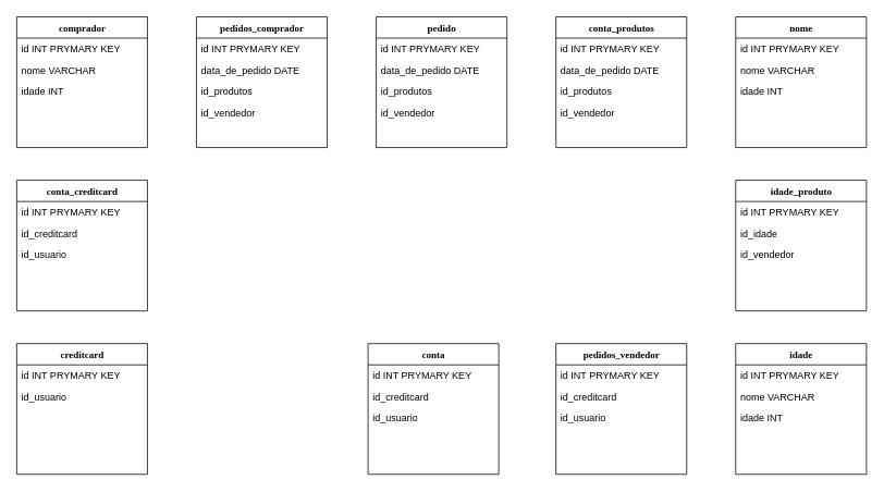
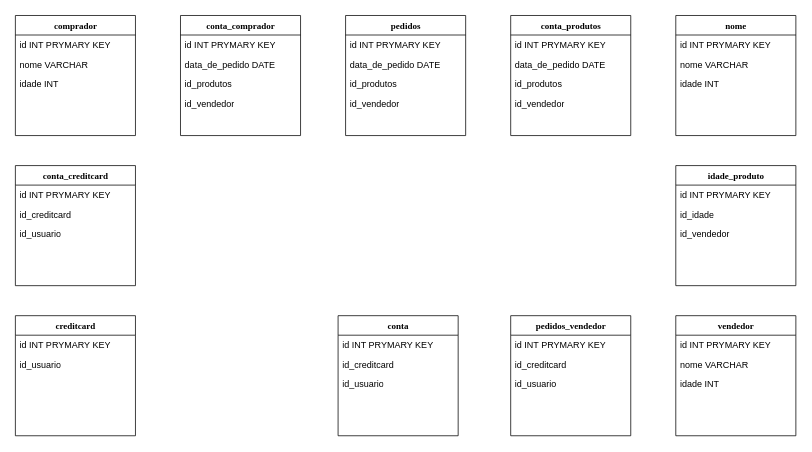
  <mxCell id="0" />
  <mxCell id="1" parent="0" />
  <mxCell id="2" value="comprador" style="swimlane;html=1;fontStyle=1;align=center;verticalAlign=top;childLayout=stackLayout;horizontal=1;startSize=26;horizontalStack=0;resizeParent=1;resizeLast=0;collapsible=1;marginBottom=0;swimlaneFillColor=#ffffff;rounded=0;shadow=0;comic=0;labelBackgroundColor=none;strokeWidth=1;fillColor=none;fontFamily=Verdana;fontSize=12" parent="1" vertex="1"><mxGeometry x="20" y="20" width="160" height="160" as="geometry" /></mxCell>
  <mxCell id="3" value="id INT PRYMARY KEY" style="text;html=1;strokeColor=none;fillColor=none;align=left;verticalAlign=top;spacingLeft=4;spacingRight=4;whiteSpace=wrap;overflow=hidden;rotatable=0;points=[[0,0.5],[1,0.5]];portConstraint=eastwest;" parent="2" vertex="1"><mxGeometry y="26" width="160" height="26" as="geometry" /></mxCell>
  <mxCell id="4" value="nome VARCHAR" style="text;html=1;strokeColor=none;fillColor=none;align=left;verticalAlign=top;spacingLeft=4;spacingRight=4;whiteSpace=wrap;overflow=hidden;rotatable=0;points=[[0,0.5],[1,0.5]];portConstraint=eastwest;" parent="2" vertex="1"><mxGeometry y="52" width="160" height="26" as="geometry" /></mxCell>
  <mxCell id="5" value="idade INT" style="text;html=1;strokeColor=none;fillColor=none;align=left;verticalAlign=top;spacingLeft=4;spacingRight=4;whiteSpace=wrap;overflow=hidden;rotatable=0;points=[[0,0.5],[1,0.5]];portConstraint=eastwest;" parent="2" vertex="1"><mxGeometry y="78" width="160" height="26" as="geometry" /></mxCell>
- <mxCell id="6" value="pedido" style="swimlane;html=1;fontStyle=1;align=center;verticalAlign=top;childLayout=stackLayout;horizontal=1;startSize=26;horizontalStack=0;resizeParent=1;resizeLast=0;collapsible=1;marginBottom=0;swimlaneFillColor=#ffffff;rounded=0;shadow=0;comic=0;labelBackgroundColor=none;strokeWidth=1;fillColor=none;fontFamily=Verdana;fontSize=12" parent="1" vertex="1"><mxGeometry x="460" y="20" width="160" height="160" as="geometry" /></mxCell>
+ <mxCell id="6" value="pedidos" style="swimlane;html=1;fontStyle=1;align=center;verticalAlign=top;childLayout=stackLayout;horizontal=1;startSize=26;horizontalStack=0;resizeParent=1;resizeLast=0;collapsible=1;marginBottom=0;swimlaneFillColor=#ffffff;rounded=0;shadow=0;comic=0;labelBackgroundColor=none;strokeWidth=1;fillColor=none;fontFamily=Verdana;fontSize=12" parent="1" vertex="1"><mxGeometry x="460" y="20" width="160" height="160" as="geometry" /></mxCell>
  <mxCell id="7" value="id INT PRYMARY KEY" style="text;html=1;strokeColor=none;fillColor=none;align=left;verticalAlign=top;spacingLeft=4;spacingRight=4;whiteSpace=wrap;overflow=hidden;rotatable=0;points=[[0,0.5],[1,0.5]];portConstraint=eastwest;" parent="6" vertex="1"><mxGeometry y="26" width="160" height="26" as="geometry" /></mxCell>
  <mxCell id="8" value="data_de_pedido DATE" style="text;html=1;strokeColor=none;fillColor=none;align=left;verticalAlign=top;spacingLeft=4;spacingRight=4;whiteSpace=wrap;overflow=hidden;rotatable=0;points=[[0,0.5],[1,0.5]];portConstraint=eastwest;" parent="6" vertex="1"><mxGeometry y="52" width="160" height="26" as="geometry" /></mxCell>
  <mxCell id="9" value="id_produtos" style="text;html=1;strokeColor=none;fillColor=none;align=left;verticalAlign=top;spacingLeft=4;spacingRight=4;whiteSpace=wrap;overflow=hidden;rotatable=0;points=[[0,0.5],[1,0.5]];portConstraint=eastwest;" parent="6" vertex="1"><mxGeometry y="78" width="160" height="26" as="geometry" /></mxCell>
  <mxCell id="10" value="id_vendedor" style="text;html=1;strokeColor=none;fillColor=none;align=left;verticalAlign=top;spacingLeft=4;spacingRight=4;whiteSpace=wrap;overflow=hidden;rotatable=0;points=[[0,0.5],[1,0.5]];portConstraint=eastwest;" parent="6" vertex="1"><mxGeometry y="104" width="160" height="26" as="geometry" /></mxCell>
  <mxCell id="11" value="nome" style="swimlane;html=1;fontStyle=1;align=center;verticalAlign=top;childLayout=stackLayout;horizontal=1;startSize=26;horizontalStack=0;resizeParent=1;resizeLast=0;collapsible=1;marginBottom=0;swimlaneFillColor=#ffffff;rounded=0;shadow=0;comic=0;labelBackgroundColor=none;strokeWidth=1;fillColor=none;fontFamily=Verdana;fontSize=12" parent="1" vertex="1"><mxGeometry x="900" y="20" width="160" height="160" as="geometry" /></mxCell>
  <mxCell id="12" value="id INT PRYMARY KEY" style="text;html=1;strokeColor=none;fillColor=none;align=left;verticalAlign=top;spacingLeft=4;spacingRight=4;whiteSpace=wrap;overflow=hidden;rotatable=0;points=[[0,0.5],[1,0.5]];portConstraint=eastwest;" parent="11" vertex="1"><mxGeometry y="26" width="160" height="26" as="geometry" /></mxCell>
  <mxCell id="13" value="nome VARCHAR" style="text;html=1;strokeColor=none;fillColor=none;align=left;verticalAlign=top;spacingLeft=4;spacingRight=4;whiteSpace=wrap;overflow=hidden;rotatable=0;points=[[0,0.5],[1,0.5]];portConstraint=eastwest;" parent="11" vertex="1"><mxGeometry y="52" width="160" height="26" as="geometry" /></mxCell>
  <mxCell id="14" value="idade INT" style="text;html=1;strokeColor=none;fillColor=none;align=left;verticalAlign=top;spacingLeft=4;spacingRight=4;whiteSpace=wrap;overflow=hidden;rotatable=0;points=[[0,0.5],[1,0.5]];portConstraint=eastwest;" parent="11" vertex="1"><mxGeometry y="78" width="160" height="26" as="geometry" /></mxCell>
  <mxCell id="15" value="conta_produtos" style="swimlane;html=1;fontStyle=1;align=center;verticalAlign=top;childLayout=stackLayout;horizontal=1;startSize=26;horizontalStack=0;resizeParent=1;resizeLast=0;collapsible=1;marginBottom=0;swimlaneFillColor=#ffffff;rounded=0;shadow=0;comic=0;labelBackgroundColor=none;strokeWidth=1;fillColor=none;fontFamily=Verdana;fontSize=12" parent="1" vertex="1"><mxGeometry x="680" y="20" width="160" height="160" as="geometry" /></mxCell>
  <mxCell id="16" value="id INT PRYMARY KEY" style="text;html=1;strokeColor=none;fillColor=none;align=left;verticalAlign=top;spacingLeft=4;spacingRight=4;whiteSpace=wrap;overflow=hidden;rotatable=0;points=[[0,0.5],[1,0.5]];portConstraint=eastwest;" parent="15" vertex="1"><mxGeometry y="26" width="160" height="26" as="geometry" /></mxCell>
  <mxCell id="17" value="data_de_pedido DATE" style="text;html=1;strokeColor=none;fillColor=none;align=left;verticalAlign=top;spacingLeft=4;spacingRight=4;whiteSpace=wrap;overflow=hidden;rotatable=0;points=[[0,0.5],[1,0.5]];portConstraint=eastwest;" parent="15" vertex="1"><mxGeometry y="52" width="160" height="26" as="geometry" /></mxCell>
  <mxCell id="18" value="id_produtos" style="text;html=1;strokeColor=none;fillColor=none;align=left;verticalAlign=top;spacingLeft=4;spacingRight=4;whiteSpace=wrap;overflow=hidden;rotatable=0;points=[[0,0.5],[1,0.5]];portConstraint=eastwest;" parent="15" vertex="1"><mxGeometry y="78" width="160" height="26" as="geometry" /></mxCell>
  <mxCell id="19" value="id_vendedor" style="text;html=1;strokeColor=none;fillColor=none;align=left;verticalAlign=top;spacingLeft=4;spacingRight=4;whiteSpace=wrap;overflow=hidden;rotatable=0;points=[[0,0.5],[1,0.5]];portConstraint=eastwest;" parent="15" vertex="1"><mxGeometry y="104" width="160" height="26" as="geometry" /></mxCell>
- <mxCell id="20" value="pedidos_comprador" style="swimlane;html=1;fontStyle=1;align=center;verticalAlign=top;childLayout=stackLayout;horizontal=1;startSize=26;horizontalStack=0;resizeParent=1;resizeLast=0;collapsible=1;marginBottom=0;swimlaneFillColor=#ffffff;rounded=0;shadow=0;comic=0;labelBackgroundColor=none;strokeWidth=1;fillColor=none;fontFamily=Verdana;fontSize=12" parent="1" vertex="1"><mxGeometry x="240" y="20" width="160" height="160" as="geometry" /></mxCell>
+ <mxCell id="20" value="conta_comprador" style="swimlane;html=1;fontStyle=1;align=center;verticalAlign=top;childLayout=stackLayout;horizontal=1;startSize=26;horizontalStack=0;resizeParent=1;resizeLast=0;collapsible=1;marginBottom=0;swimlaneFillColor=#ffffff;rounded=0;shadow=0;comic=0;labelBackgroundColor=none;strokeWidth=1;fillColor=none;fontFamily=Verdana;fontSize=12" parent="1" vertex="1"><mxGeometry x="240" y="20" width="160" height="160" as="geometry" /></mxCell>
  <mxCell id="21" value="id INT PRYMARY KEY" style="text;html=1;strokeColor=none;fillColor=none;align=left;verticalAlign=top;spacingLeft=4;spacingRight=4;whiteSpace=wrap;overflow=hidden;rotatable=0;points=[[0,0.5],[1,0.5]];portConstraint=eastwest;" parent="20" vertex="1"><mxGeometry y="26" width="160" height="26" as="geometry" /></mxCell>
  <mxCell id="22" value="data_de_pedido DATE" style="text;html=1;strokeColor=none;fillColor=none;align=left;verticalAlign=top;spacingLeft=4;spacingRight=4;whiteSpace=wrap;overflow=hidden;rotatable=0;points=[[0,0.5],[1,0.5]];portConstraint=eastwest;" parent="20" vertex="1"><mxGeometry y="52" width="160" height="26" as="geometry" /></mxCell>
  <mxCell id="23" value="id_produtos" style="text;html=1;strokeColor=none;fillColor=none;align=left;verticalAlign=top;spacingLeft=4;spacingRight=4;whiteSpace=wrap;overflow=hidden;rotatable=0;points=[[0,0.5],[1,0.5]];portConstraint=eastwest;" parent="20" vertex="1"><mxGeometry y="78" width="160" height="26" as="geometry" /></mxCell>
  <mxCell id="24" value="id_vendedor" style="text;html=1;strokeColor=none;fillColor=none;align=left;verticalAlign=top;spacingLeft=4;spacingRight=4;whiteSpace=wrap;overflow=hidden;rotatable=0;points=[[0,0.5],[1,0.5]];portConstraint=eastwest;" parent="20" vertex="1"><mxGeometry y="104" width="160" height="26" as="geometry" /></mxCell>
- <mxCell id="25" value="idade" style="swimlane;html=1;fontStyle=1;align=center;verticalAlign=top;childLayout=stackLayout;horizontal=1;startSize=26;horizontalStack=0;resizeParent=1;resizeLast=0;collapsible=1;marginBottom=0;swimlaneFillColor=#ffffff;rounded=0;shadow=0;comic=0;labelBackgroundColor=none;strokeWidth=1;fillColor=none;fontFamily=Verdana;fontSize=12" parent="1" vertex="1"><mxGeometry x="900" y="420" width="160" height="160" as="geometry"><mxRectangle x="720" y="480" width="100" height="30" as="alternateBounds" /></mxGeometry></mxCell>
+ <mxCell id="25" value="vendedor" style="swimlane;html=1;fontStyle=1;align=center;verticalAlign=top;childLayout=stackLayout;horizontal=1;startSize=26;horizontalStack=0;resizeParent=1;resizeLast=0;collapsible=1;marginBottom=0;swimlaneFillColor=#ffffff;rounded=0;shadow=0;comic=0;labelBackgroundColor=none;strokeWidth=1;fillColor=none;fontFamily=Verdana;fontSize=12" parent="1" vertex="1"><mxGeometry x="900" y="420" width="160" height="160" as="geometry"><mxRectangle x="720" y="480" width="100" height="30" as="alternateBounds" /></mxGeometry></mxCell>
  <mxCell id="26" value="id INT PRYMARY KEY" style="text;html=1;strokeColor=none;fillColor=none;align=left;verticalAlign=top;spacingLeft=4;spacingRight=4;whiteSpace=wrap;overflow=hidden;rotatable=0;points=[[0,0.5],[1,0.5]];portConstraint=eastwest;" parent="25" vertex="1"><mxGeometry y="26" width="160" height="26" as="geometry" /></mxCell>
  <mxCell id="27" value="nome VARCHAR" style="text;html=1;strokeColor=none;fillColor=none;align=left;verticalAlign=top;spacingLeft=4;spacingRight=4;whiteSpace=wrap;overflow=hidden;rotatable=0;points=[[0,0.5],[1,0.5]];portConstraint=eastwest;" parent="25" vertex="1"><mxGeometry y="52" width="160" height="26" as="geometry" /></mxCell>
  <mxCell id="28" value="idade INT" style="text;html=1;strokeColor=none;fillColor=none;align=left;verticalAlign=top;spacingLeft=4;spacingRight=4;whiteSpace=wrap;overflow=hidden;rotatable=0;points=[[0,0.5],[1,0.5]];portConstraint=eastwest;" parent="25" vertex="1"><mxGeometry y="78" width="160" height="26" as="geometry" /></mxCell>
  <mxCell id="29" value="idade_produto" style="swimlane;html=1;fontStyle=1;align=center;verticalAlign=top;childLayout=stackLayout;horizontal=1;startSize=26;horizontalStack=0;resizeParent=1;resizeLast=0;collapsible=1;marginBottom=0;swimlaneFillColor=#ffffff;rounded=0;shadow=0;comic=0;labelBackgroundColor=none;strokeWidth=1;fillColor=none;fontFamily=Verdana;fontSize=12" parent="1" vertex="1"><mxGeometry x="900" y="220" width="160" height="160" as="geometry" /></mxCell>
  <mxCell id="30" value="id INT PRYMARY KEY" style="text;html=1;strokeColor=none;fillColor=none;align=left;verticalAlign=top;spacingLeft=4;spacingRight=4;whiteSpace=wrap;overflow=hidden;rotatable=0;points=[[0,0.5],[1,0.5]];portConstraint=eastwest;" parent="29" vertex="1"><mxGeometry y="26" width="160" height="26" as="geometry" /></mxCell>
  <mxCell id="31" value="id_idade" style="text;html=1;strokeColor=none;fillColor=none;align=left;verticalAlign=top;spacingLeft=4;spacingRight=4;whiteSpace=wrap;overflow=hidden;rotatable=0;points=[[0,0.5],[1,0.5]];portConstraint=eastwest;" parent="29" vertex="1"><mxGeometry y="52" width="160" height="26" as="geometry" /></mxCell>
  <mxCell id="32" value="id_vendedor" style="text;html=1;strokeColor=none;fillColor=none;align=left;verticalAlign=top;spacingLeft=4;spacingRight=4;whiteSpace=wrap;overflow=hidden;rotatable=0;points=[[0,0.5],[1,0.5]];portConstraint=eastwest;" parent="29" vertex="1"><mxGeometry y="78" width="160" height="26" as="geometry" /></mxCell>
  <mxCell id="33" value="creditcard" style="swimlane;html=1;fontStyle=1;align=center;verticalAlign=top;childLayout=stackLayout;horizontal=1;startSize=26;horizontalStack=0;resizeParent=1;resizeLast=0;collapsible=1;marginBottom=0;swimlaneFillColor=#ffffff;rounded=0;shadow=0;comic=0;labelBackgroundColor=none;strokeWidth=1;fillColor=none;fontFamily=Verdana;fontSize=12" parent="1" vertex="1"><mxGeometry x="20" y="420" width="160" height="160" as="geometry" /></mxCell>
  <mxCell id="34" value="id INT PRYMARY KEY" style="text;html=1;strokeColor=none;fillColor=none;align=left;verticalAlign=top;spacingLeft=4;spacingRight=4;whiteSpace=wrap;overflow=hidden;rotatable=0;points=[[0,0.5],[1,0.5]];portConstraint=eastwest;" parent="33" vertex="1"><mxGeometry y="26" width="160" height="26" as="geometry" /></mxCell>
  <mxCell id="35" value="id_usuario" style="text;html=1;strokeColor=none;fillColor=none;align=left;verticalAlign=top;spacingLeft=4;spacingRight=4;whiteSpace=wrap;overflow=hidden;rotatable=0;points=[[0,0.5],[1,0.5]];portConstraint=eastwest;" parent="33" vertex="1"><mxGeometry y="52" width="160" height="26" as="geometry" /></mxCell>
  <mxCell id="36" value="conta_creditcard" style="swimlane;html=1;fontStyle=1;align=center;verticalAlign=top;childLayout=stackLayout;horizontal=1;startSize=26;horizontalStack=0;resizeParent=1;resizeLast=0;collapsible=1;marginBottom=0;swimlaneFillColor=#ffffff;rounded=0;shadow=0;comic=0;labelBackgroundColor=none;strokeWidth=1;fillColor=none;fontFamily=Verdana;fontSize=12" parent="1" vertex="1"><mxGeometry x="20" y="220" width="160" height="160" as="geometry" /></mxCell>
  <mxCell id="37" value="id INT PRYMARY KEY" style="text;html=1;strokeColor=none;fillColor=none;align=left;verticalAlign=top;spacingLeft=4;spacingRight=4;whiteSpace=wrap;overflow=hidden;rotatable=0;points=[[0,0.5],[1,0.5]];portConstraint=eastwest;" parent="36" vertex="1"><mxGeometry y="26" width="160" height="26" as="geometry" /></mxCell>
  <mxCell id="38" value="id_creditcard" style="text;html=1;strokeColor=none;fillColor=none;align=left;verticalAlign=top;spacingLeft=4;spacingRight=4;whiteSpace=wrap;overflow=hidden;rotatable=0;points=[[0,0.5],[1,0.5]];portConstraint=eastwest;" parent="36" vertex="1"><mxGeometry y="52" width="160" height="26" as="geometry" /></mxCell>
  <mxCell id="39" value="id_usuario" style="text;html=1;strokeColor=none;fillColor=none;align=left;verticalAlign=top;spacingLeft=4;spacingRight=4;whiteSpace=wrap;overflow=hidden;rotatable=0;points=[[0,0.5],[1,0.5]];portConstraint=eastwest;" parent="36" vertex="1"><mxGeometry y="78" width="160" height="26" as="geometry" /></mxCell>
  <mxCell id="40" value="conta" style="swimlane;html=1;fontStyle=1;align=center;verticalAlign=top;childLayout=stackLayout;horizontal=1;startSize=26;horizontalStack=0;resizeParent=1;resizeLast=0;collapsible=1;marginBottom=0;swimlaneFillColor=#ffffff;rounded=0;shadow=0;comic=0;labelBackgroundColor=none;strokeWidth=1;fillColor=none;fontFamily=Verdana;fontSize=12" vertex="1" parent="1"><mxGeometry x="450" y="420" width="160" height="160" as="geometry" /></mxCell>
  <mxCell id="41" value="id INT PRYMARY KEY" style="text;html=1;strokeColor=none;fillColor=none;align=left;verticalAlign=top;spacingLeft=4;spacingRight=4;whiteSpace=wrap;overflow=hidden;rotatable=0;points=[[0,0.5],[1,0.5]];portConstraint=eastwest;" vertex="1" parent="40"><mxGeometry y="26" width="160" height="26" as="geometry" /></mxCell>
  <mxCell id="42" value="id_creditcard" style="text;html=1;strokeColor=none;fillColor=none;align=left;verticalAlign=top;spacingLeft=4;spacingRight=4;whiteSpace=wrap;overflow=hidden;rotatable=0;points=[[0,0.5],[1,0.5]];portConstraint=eastwest;" vertex="1" parent="40"><mxGeometry y="52" width="160" height="26" as="geometry" /></mxCell>
  <mxCell id="43" value="id_usuario" style="text;html=1;strokeColor=none;fillColor=none;align=left;verticalAlign=top;spacingLeft=4;spacingRight=4;whiteSpace=wrap;overflow=hidden;rotatable=0;points=[[0,0.5],[1,0.5]];portConstraint=eastwest;" vertex="1" parent="40"><mxGeometry y="78" width="160" height="26" as="geometry" /></mxCell>
  <mxCell id="44" value="pedidos_vendedor" style="swimlane;html=1;fontStyle=1;align=center;verticalAlign=top;childLayout=stackLayout;horizontal=1;startSize=26;horizontalStack=0;resizeParent=1;resizeLast=0;collapsible=1;marginBottom=0;swimlaneFillColor=#ffffff;rounded=0;shadow=0;comic=0;labelBackgroundColor=none;strokeWidth=1;fillColor=none;fontFamily=Verdana;fontSize=12" vertex="1" parent="1"><mxGeometry x="680" y="420" width="160" height="160" as="geometry" /></mxCell>
  <mxCell id="45" value="id INT PRYMARY KEY" style="text;html=1;strokeColor=none;fillColor=none;align=left;verticalAlign=top;spacingLeft=4;spacingRight=4;whiteSpace=wrap;overflow=hidden;rotatable=0;points=[[0,0.5],[1,0.5]];portConstraint=eastwest;" vertex="1" parent="44"><mxGeometry y="26" width="160" height="26" as="geometry" /></mxCell>
  <mxCell id="46" value="id_creditcard" style="text;html=1;strokeColor=none;fillColor=none;align=left;verticalAlign=top;spacingLeft=4;spacingRight=4;whiteSpace=wrap;overflow=hidden;rotatable=0;points=[[0,0.5],[1,0.5]];portConstraint=eastwest;" vertex="1" parent="44"><mxGeometry y="52" width="160" height="26" as="geometry" /></mxCell>
  <mxCell id="47" value="id_usuario" style="text;html=1;strokeColor=none;fillColor=none;align=left;verticalAlign=top;spacingLeft=4;spacingRight=4;whiteSpace=wrap;overflow=hidden;rotatable=0;points=[[0,0.5],[1,0.5]];portConstraint=eastwest;" vertex="1" parent="44"><mxGeometry y="78" width="160" height="26" as="geometry" /></mxCell>
